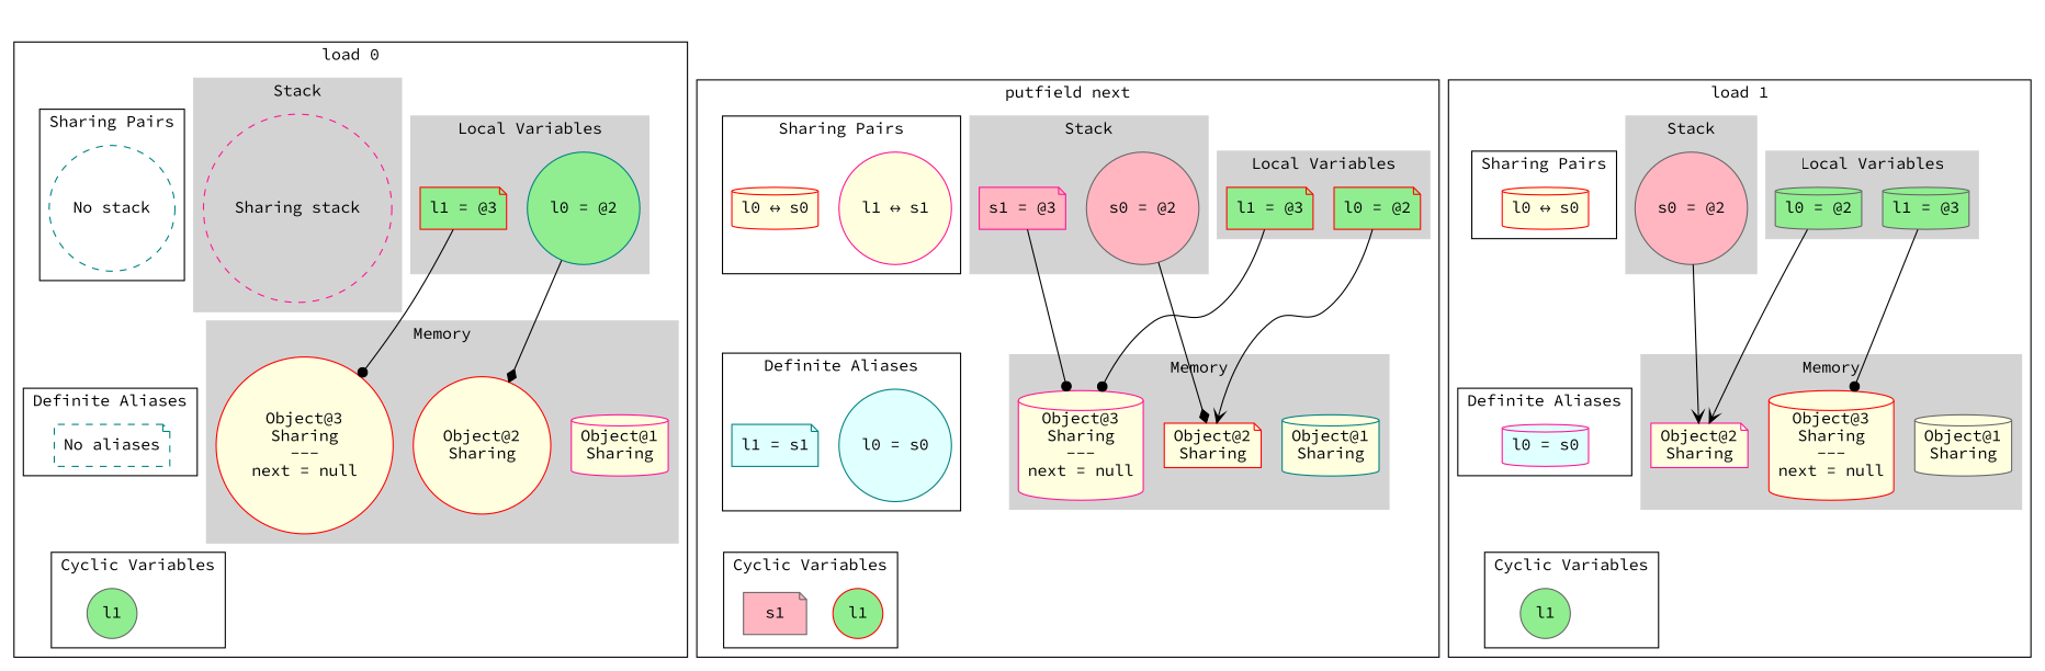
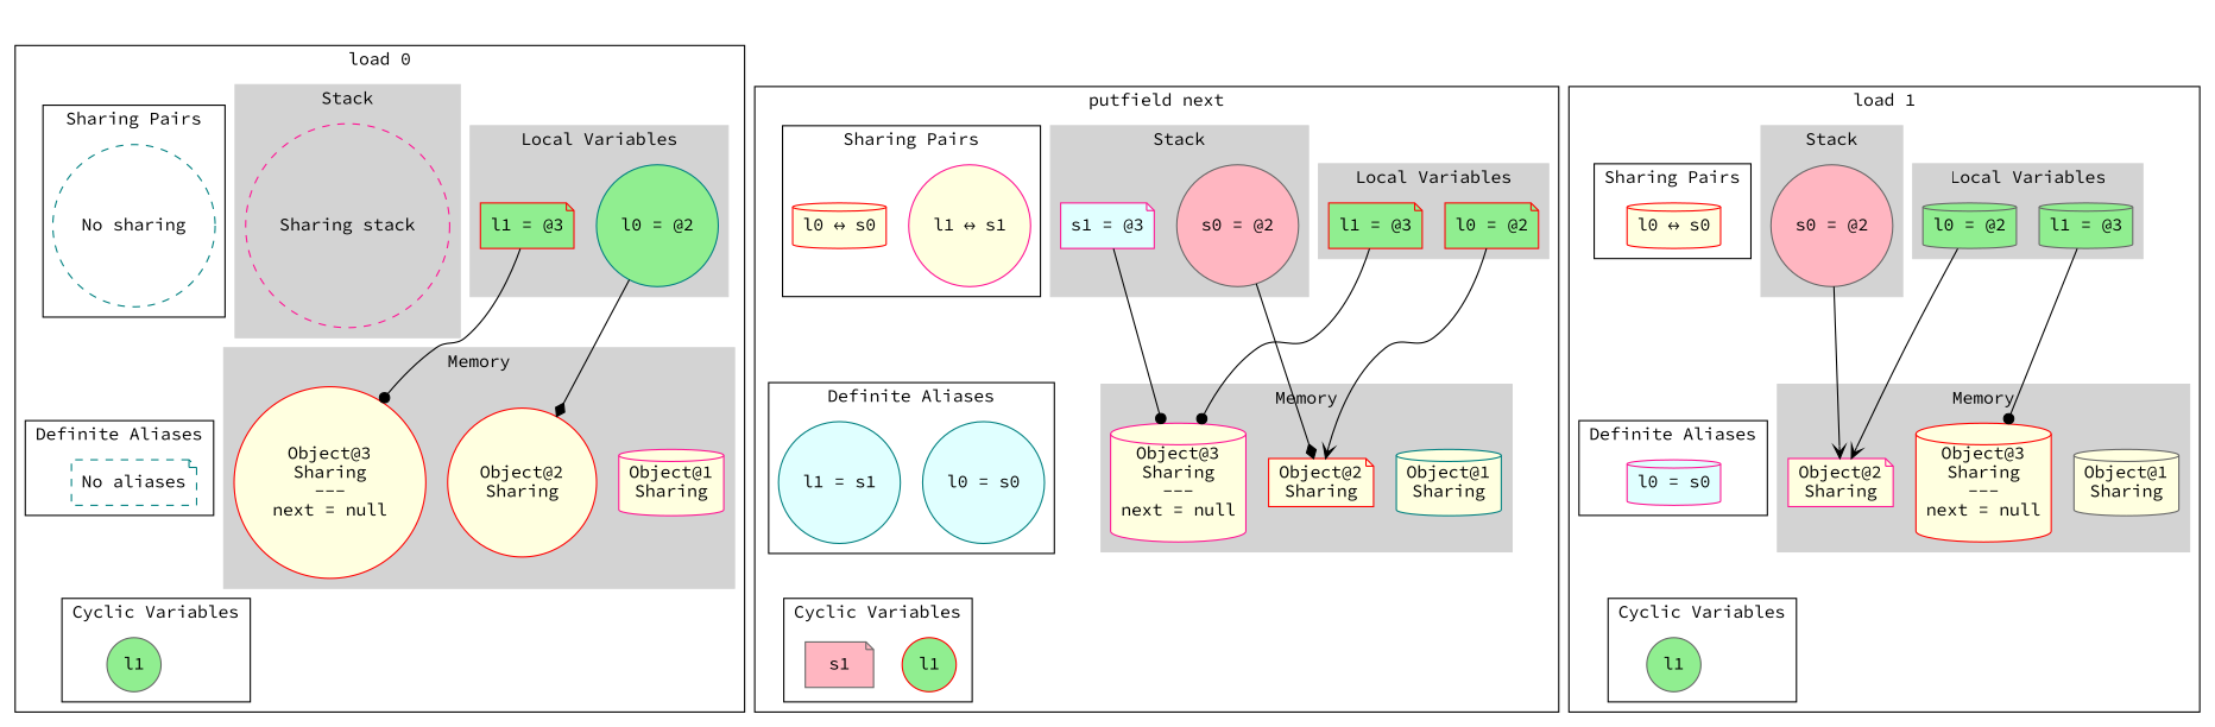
  digraph {
    anchor_start=anchor_530939840471488
    fontname="Source Code Pro"
    rankdir=TB
    node [fillcolor=lightyellow fontname="Source Code Pro" shape=circle style=filled color=red]
    edge [fontname="Source Code Pro"]
    anchor [fillcolor=lightblue height=0 shape=point style=invis width=0 color=""]
    n2 [color=teal fillcolor=lightgreen label="l0 = @2"]
    n3 [fillcolor=lightgreen label="l1 = @3" shape=note]
    n4 [color=deeppink fillcolor=white label="Sharing stack" style=dashed]
    n5 [color=deeppink label="Object@1\nSharing" shape=cylinder]
    n6 [label="Object@2\nSharing"]
    n7 [label="Object@3\nSharing\n---\nnext = null\n"]
-   n8 [color=teal fillcolor=white label="No stack" style=dashed]
+   n8 [color=teal fillcolor=white label="No sharing" style=dashed]
    n9 [color=teal fillcolor=white label="No aliases" shape=note style=dashed]
    n10 [color=gray40 fillcolor=lightgreen label=l1]
    anchor_530939833725604 [fillcolor=lightblue shape=point style=invis color=""]
    n12 [fillcolor=lightgreen label="l0 = @2" shape=note]
    n13 [fillcolor=lightgreen label="l1 = @3" shape=note]
    n14 [color=gray40 fillcolor=lightpink label="s0 = @2"]
-   n15 [color=deeppink fillcolor=lightpink label="s1 = @3" shape=note]
+   n15 [color=deeppink fillcolor=lightcyan label="s1 = @3" shape=note]
    n16 [color=teal label="Object@1\nSharing" shape=cylinder]
    n17 [label="Object@2\nSharing" shape=note]
    n18 [color=deeppink label="Object@3\nSharing\n---\nnext = null\n" shape=cylinder]
    n19 [color=deeppink label="l1 ↔ s1"]
    n20 [label="l0 ↔ s0" shape=cylinder]
    n21 [color=teal fillcolor=lightcyan label="l0 = s0"]
-   n22 [color=teal fillcolor=lightcyan label="l1 = s1" shape=note]
+   n22 [color=teal fillcolor=lightcyan label="l1 = s1"]
    n23 [fillcolor=lightgreen label=l1]
    n24 [color=gray40 fillcolor=lightpink label=s1 shape=note]
    anchor_530939840471488 [fillcolor=lightblue shape=point style=invis color=""]
    n26 [color=gray40 fillcolor=lightgreen label="l0 = @2" shape=cylinder]
    n27 [color=gray40 fillcolor=lightgreen label="l1 = @3" shape=cylinder]
    n28 [color=gray40 fillcolor=lightpink label="s0 = @2"]
    n29 [color=gray40 label="Object@1\nSharing" shape=cylinder]
    n30 [color=deeppink label="Object@2\nSharing" shape=note]
    n31 [label="Object@3\nSharing\n---\nnext = null\n" shape=cylinder]
    n32 [label="l0 ↔ s0" shape=cylinder]
    n33 [color=deeppink fillcolor=lightcyan label="l0 = s0" shape=cylinder]
    n34 [color=gray40 fillcolor=lightgreen label=l1]
    anchor_530939838596195 [fillcolor=lightblue shape=point style=invis color=""]
    anchor_start [fillcolor=lightblue shape=point style=invis color=""]
    subgraph cluster_1 {
      style=invis
      anchor
    }
    subgraph cluster_2 {
      label="load 0"
      anchor_530939833725604
      subgraph cluster_3 {
        color=lightgrey
        label="Local Variables"
        style=filled
        n2
        n3
      }
      subgraph cluster_4 {
        color=lightgrey
        label=Stack
        style=filled
        n4
      }
      subgraph cluster_5 {
        color=lightgrey
        label=Memory
        style=filled
        n5
        n6
        n7
      }
      subgraph cluster_6 {
        label="Sharing Pairs"
        n8
      }
      subgraph cluster_7 {
        label="Definite Aliases"
        n9
      }
      subgraph cluster_8 {
        label="Cyclic Variables"
        n10
      }
    }
    subgraph cluster_9 {
      label="putfield next"
      anchor_530939840471488
      subgraph cluster_10 {
        color=lightgrey
        label="Local Variables"
        style=filled
        n12
        n13
      }
      subgraph cluster_11 {
        color=lightgrey
        label=Stack
        style=filled
        n14
        n15
      }
      subgraph cluster_12 {
        color=lightgrey
        label=Memory
        style=filled
        n16
        n17
        n18
      }
      subgraph cluster_13 {
        label="Sharing Pairs"
        n19
        n20
      }
      subgraph cluster_14 {
        label="Definite Aliases"
        n21
        n22
      }
      subgraph cluster_15 {
        label="Cyclic Variables"
        n23
        n24
      }
    }
    subgraph cluster_16 {
      label="load 1"
      anchor_530939838596195
      subgraph cluster_17 {
        color=lightgrey
        label="Local Variables"
        style=filled
        n26
        n27
      }
      subgraph cluster_18 {
        color=lightgrey
        label=Stack
        style=filled
        n28
      }
      subgraph cluster_19 {
        color=lightgrey
        label=Memory
        style=filled
        n29
        n30
        n31
      }
      subgraph cluster_20 {
        label="Sharing Pairs"
        n32
      }
      subgraph cluster_21 {
        label="Definite Aliases"
        n33
      }
      subgraph cluster_22 {
        label="Cyclic Variables"
        n34
      }
    }
    n2 -> n6 [arrowhead=diamond]
    n3 -> n7 [arrowhead=dot]
    n8 -> n9 [style=invis weight=10]
    n9 -> n10 [style=invis weight=10]
    n12 -> n17 [arrowhead=vee]
    n13 -> n18 [arrowhead=dot]
    n14 -> n17 [arrowhead=diamond]
    n15 -> n18 [arrowhead=dot]
    n20 -> n22 [style=invis weight=10]
    n22 -> n24 [style=invis weight=10]
    n26 -> n30 [arrowhead=vee]
    n27 -> n31 [arrowhead=dot]
    n28 -> n30 [arrowhead=vee]
    n32 -> n33 [style=invis weight=10]
    n33 -> n34 [style=invis weight=10]
    anchor_start -> anchor_530939833725604 [style=invis]
    anchor_start -> anchor_530939840471488 [style=invis]
    anchor_start -> anchor_530939838596195 [style=invis]
  }
